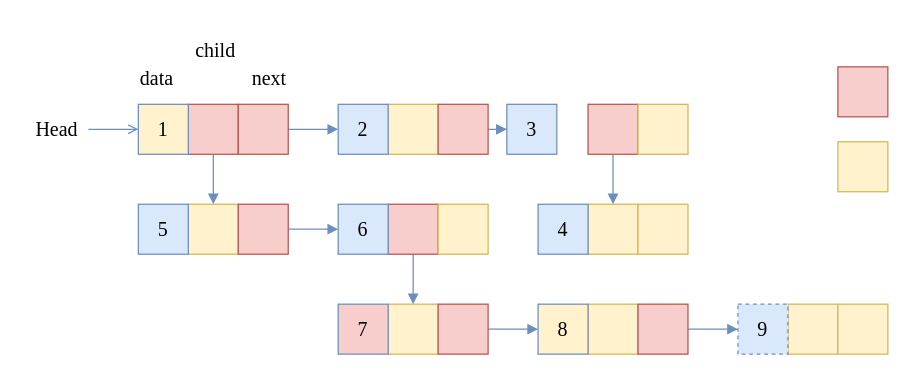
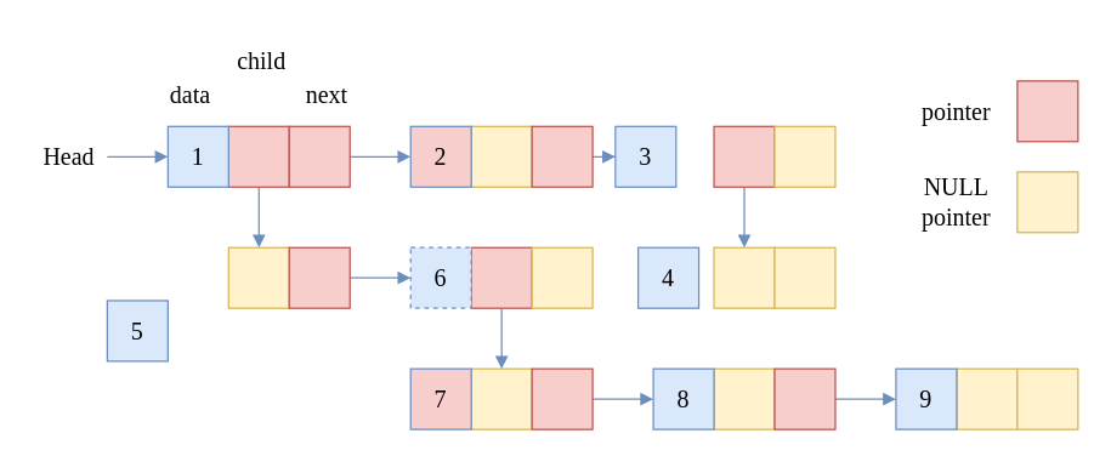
  <mxCell id="0" />
  <mxCell id="1" parent="0" />
  <mxCell id="2" value="child" style="text;html=1;align=center;verticalAlign=middle;whiteSpace=wrap;rounded=0;fontFamily=Ubuntu;fontSize=16;fontStyle=0;" parent="1" vertex="1"><mxGeometry x="147" y="20" width="50" height="40" as="geometry" /></mxCell>
  <mxCell id="3" style="edgeStyle=orthogonalEdgeStyle;rounded=1;orthogonalLoop=1;jettySize=auto;html=1;entryX=0.5;entryY=0;entryDx=0;entryDy=0;shadow=0;strokeColor=#6c8ebf;strokeWidth=1;fontFamily=Ubuntu;fontSize=14;fontStyle=0;endArrow=block;endFill=1;fillColor=#dae8fc;" edge="1" parent="1" source="4" target="19"><mxGeometry relative="1" as="geometry" /></mxCell>
  <mxCell id="4" value="" style="rounded=0;whiteSpace=wrap;html=1;shadow=0;strokeColor=#b85450;strokeWidth=1;fontFamily=Ubuntu;fontSize=16;fontStyle=0;fillColor=#f8cecc;" vertex="1" parent="1"><mxGeometry x="150" y="83" width="40" height="40" as="geometry" /></mxCell>
- <mxCell id="5" value="1" style="rounded=0;whiteSpace=wrap;html=1;shadow=0;strokeColor=#6c8ebf;strokeWidth=1;fontFamily=Ubuntu;fontSize=16;fontStyle=0;fillColor=#fff2cc;" vertex="1" parent="1"><mxGeometry x="110" y="83" width="40" height="40" as="geometry" /></mxCell>
+ <mxCell id="5" value="1" style="rounded=0;whiteSpace=wrap;html=1;shadow=0;strokeColor=#6c8ebf;strokeWidth=1;fontFamily=Ubuntu;fontSize=16;fontStyle=0;fillColor=#dae8fc;" vertex="1" parent="1"><mxGeometry x="110" y="83" width="40" height="40" as="geometry" /></mxCell>
  <mxCell id="6" style="edgeStyle=orthogonalEdgeStyle;rounded=1;orthogonalLoop=1;jettySize=auto;html=1;entryX=0;entryY=0.5;entryDx=0;entryDy=0;shadow=0;strokeColor=#6c8ebf;strokeWidth=1;fontFamily=Ubuntu;fontSize=14;fontStyle=0;endArrow=block;endFill=1;fillColor=#dae8fc;" edge="1" parent="1" source="7" target="9"><mxGeometry relative="1" as="geometry" /></mxCell>
  <mxCell id="7" value="" style="rounded=0;whiteSpace=wrap;html=1;shadow=0;strokeColor=#b85450;strokeWidth=1;fontFamily=Ubuntu;fontSize=16;fontStyle=0;fillColor=#f8cecc;" vertex="1" parent="1"><mxGeometry x="190" y="83" width="40" height="40" as="geometry" /></mxCell>
  <mxCell id="8" value="" style="rounded=0;whiteSpace=wrap;html=1;shadow=0;strokeColor=#d6b656;strokeWidth=1;fontFamily=Ubuntu;fontSize=16;fontStyle=0;fillColor=#fff2cc;" vertex="1" parent="1"><mxGeometry x="310" y="83" width="40" height="40" as="geometry" /></mxCell>
- <mxCell id="9" value="2" style="rounded=0;whiteSpace=wrap;html=1;shadow=0;strokeColor=#6c8ebf;strokeWidth=1;fontFamily=Ubuntu;fontSize=16;fontStyle=0;fillColor=#dae8fc;" vertex="1" parent="1"><mxGeometry x="270" y="83" width="40" height="40" as="geometry" /></mxCell>
+ <mxCell id="9" value="2" style="rounded=0;whiteSpace=wrap;html=1;shadow=0;strokeColor=#6c8ebf;strokeWidth=1;fontFamily=Ubuntu;fontSize=16;fontStyle=0;fillColor=#f8cecc;" vertex="1" parent="1"><mxGeometry x="270" y="83" width="40" height="40" as="geometry" /></mxCell>
  <mxCell id="10" style="edgeStyle=orthogonalEdgeStyle;rounded=1;orthogonalLoop=1;jettySize=auto;html=1;entryX=0;entryY=0.5;entryDx=0;entryDy=0;shadow=0;strokeColor=#6c8ebf;strokeWidth=1;fontFamily=Ubuntu;fontSize=14;fontStyle=0;endArrow=block;endFill=1;fillColor=#dae8fc;" edge="1" parent="1" source="11" target="14"><mxGeometry relative="1" as="geometry" /></mxCell>
  <mxCell id="11" value="" style="rounded=0;whiteSpace=wrap;html=1;shadow=0;strokeColor=#b85450;strokeWidth=1;fontFamily=Ubuntu;fontSize=16;fontStyle=0;fillColor=#f8cecc;" vertex="1" parent="1"><mxGeometry x="350" y="83" width="40" height="40" as="geometry" /></mxCell>
  <mxCell id="12" style="edgeStyle=orthogonalEdgeStyle;rounded=1;orthogonalLoop=1;jettySize=auto;html=1;entryX=0.5;entryY=0;entryDx=0;entryDy=0;shadow=0;strokeColor=#6c8ebf;strokeWidth=1;fontFamily=Ubuntu;fontSize=14;fontStyle=0;endArrow=block;endFill=1;fillColor=#dae8fc;" edge="1" parent="1" source="13" target="16"><mxGeometry relative="1" as="geometry" /></mxCell>
  <mxCell id="13" value="" style="rounded=0;whiteSpace=wrap;html=1;shadow=0;strokeColor=#b85450;strokeWidth=1;fontFamily=Ubuntu;fontSize=16;fontStyle=0;fillColor=#f8cecc;" vertex="1" parent="1"><mxGeometry x="470" y="83" width="40" height="40" as="geometry" /></mxCell>
  <mxCell id="14" value="3" style="rounded=0;whiteSpace=wrap;html=1;shadow=0;strokeColor=#6c8ebf;strokeWidth=1;fontFamily=Ubuntu;fontSize=16;fontStyle=0;fillColor=#dae8fc;" vertex="1" parent="1"><mxGeometry x="405" y="83" width="40" height="40" as="geometry" /></mxCell>
  <mxCell id="15" value="" style="rounded=0;whiteSpace=wrap;html=1;shadow=0;strokeColor=#d6b656;strokeWidth=1;fontFamily=Ubuntu;fontSize=16;fontStyle=0;fillColor=#fff2cc;" vertex="1" parent="1"><mxGeometry x="510" y="83" width="40" height="40" as="geometry" /></mxCell>
  <mxCell id="16" value="" style="rounded=0;whiteSpace=wrap;html=1;shadow=0;strokeColor=#d6b656;strokeWidth=1;fontFamily=Ubuntu;fontSize=16;fontStyle=0;fillColor=#fff2cc;" vertex="1" parent="1"><mxGeometry x="470" y="163" width="40" height="40" as="geometry" /></mxCell>
- <mxCell id="17" value="4" style="rounded=0;whiteSpace=wrap;html=1;shadow=0;strokeColor=#6c8ebf;strokeWidth=1;fontFamily=Ubuntu;fontSize=16;fontStyle=0;fillColor=#dae8fc;" vertex="1" parent="1"><mxGeometry x="430" y="163" width="40" height="40" as="geometry" /></mxCell>
+ <mxCell id="17" value="4" style="rounded=0;whiteSpace=wrap;html=1;shadow=0;strokeColor=#6c8ebf;strokeWidth=1;fontFamily=Ubuntu;fontSize=16;fontStyle=0;fillColor=#dae8fc;" vertex="1" parent="1"><mxGeometry x="420" y="163" width="40" height="40" as="geometry" /></mxCell>
  <mxCell id="18" value="" style="rounded=0;whiteSpace=wrap;html=1;shadow=0;strokeColor=#d6b656;strokeWidth=1;fontFamily=Ubuntu;fontSize=16;fontStyle=0;fillColor=#fff2cc;" vertex="1" parent="1"><mxGeometry x="510" y="163" width="40" height="40" as="geometry" /></mxCell>
  <mxCell id="19" value="" style="rounded=0;whiteSpace=wrap;html=1;shadow=0;strokeColor=#d6b656;strokeWidth=1;fontFamily=Ubuntu;fontSize=16;fontStyle=0;fillColor=#fff2cc;" vertex="1" parent="1"><mxGeometry x="150" y="163" width="40" height="40" as="geometry" /></mxCell>
- <mxCell id="20" value="5" style="rounded=0;whiteSpace=wrap;html=1;shadow=0;strokeColor=#6c8ebf;strokeWidth=1;fontFamily=Ubuntu;fontSize=16;fontStyle=0;fillColor=#dae8fc;" vertex="1" parent="1"><mxGeometry x="110" y="163" width="40" height="40" as="geometry" /></mxCell>
+ <mxCell id="20" value="5" style="rounded=0;whiteSpace=wrap;html=1;shadow=0;strokeColor=#6c8ebf;strokeWidth=1;fontFamily=Ubuntu;fontSize=16;fontStyle=0;fillColor=#dae8fc;" vertex="1" parent="1"><mxGeometry x="70" y="198" width="40" height="40" as="geometry" /></mxCell>
  <mxCell id="21" style="edgeStyle=orthogonalEdgeStyle;rounded=1;orthogonalLoop=1;jettySize=auto;html=1;shadow=0;strokeColor=#6c8ebf;strokeWidth=1;fontFamily=Ubuntu;fontSize=14;fontStyle=0;endArrow=block;endFill=1;fillColor=#dae8fc;" edge="1" parent="1" source="22" target="25"><mxGeometry relative="1" as="geometry" /></mxCell>
  <mxCell id="22" value="" style="rounded=0;whiteSpace=wrap;html=1;shadow=0;strokeColor=#b85450;strokeWidth=1;fontFamily=Ubuntu;fontSize=16;fontStyle=0;fillColor=#f8cecc;" vertex="1" parent="1"><mxGeometry x="190" y="163" width="40" height="40" as="geometry" /></mxCell>
  <mxCell id="23" style="edgeStyle=orthogonalEdgeStyle;rounded=1;orthogonalLoop=1;jettySize=auto;html=1;shadow=0;strokeColor=#6c8ebf;strokeWidth=1;fontFamily=Ubuntu;fontSize=14;fontStyle=0;endArrow=block;endFill=1;fillColor=#dae8fc;" edge="1" parent="1" source="24" target="27"><mxGeometry relative="1" as="geometry" /></mxCell>
  <mxCell id="24" value="" style="rounded=0;whiteSpace=wrap;html=1;shadow=0;strokeColor=#b85450;strokeWidth=1;fontFamily=Ubuntu;fontSize=16;fontStyle=0;fillColor=#f8cecc;" vertex="1" parent="1"><mxGeometry x="310" y="163" width="40" height="40" as="geometry" /></mxCell>
- <mxCell id="25" value="6" style="rounded=0;whiteSpace=wrap;html=1;shadow=0;strokeColor=#6c8ebf;strokeWidth=1;fontFamily=Ubuntu;fontSize=16;fontStyle=0;fillColor=#dae8fc;" vertex="1" parent="1"><mxGeometry x="270" y="163" width="40" height="40" as="geometry" /></mxCell>
+ <mxCell id="25" value="6" style="rounded=0;whiteSpace=wrap;html=1;shadow=0;strokeColor=#6c8ebf;strokeWidth=1;fontFamily=Ubuntu;fontSize=16;fontStyle=0;fillColor=#dae8fc;dashed=1;" vertex="1" parent="1"><mxGeometry x="270" y="163" width="40" height="40" as="geometry" /></mxCell>
  <mxCell id="26" value="" style="rounded=0;whiteSpace=wrap;html=1;shadow=0;strokeColor=#d6b656;strokeWidth=1;fontFamily=Ubuntu;fontSize=16;fontStyle=0;fillColor=#fff2cc;" vertex="1" parent="1"><mxGeometry x="350" y="163" width="40" height="40" as="geometry" /></mxCell>
  <mxCell id="27" value="" style="rounded=0;whiteSpace=wrap;html=1;shadow=0;strokeColor=#d6b656;strokeWidth=1;fontFamily=Ubuntu;fontSize=16;fontStyle=0;fillColor=#fff2cc;" vertex="1" parent="1"><mxGeometry x="310" y="243" width="40" height="40" as="geometry" /></mxCell>
  <mxCell id="28" value="7" style="rounded=0;whiteSpace=wrap;html=1;shadow=0;strokeColor=#6c8ebf;strokeWidth=1;fontFamily=Ubuntu;fontSize=16;fontStyle=0;fillColor=#f8cecc;" vertex="1" parent="1"><mxGeometry x="270" y="243" width="40" height="40" as="geometry" /></mxCell>
  <mxCell id="29" style="edgeStyle=orthogonalEdgeStyle;rounded=1;orthogonalLoop=1;jettySize=auto;html=1;entryX=0;entryY=0.5;entryDx=0;entryDy=0;shadow=0;strokeColor=#6c8ebf;strokeWidth=1;fontFamily=Ubuntu;fontSize=14;fontStyle=0;endArrow=block;endFill=1;fillColor=#dae8fc;" edge="1" parent="1" source="30" target="34"><mxGeometry relative="1" as="geometry" /></mxCell>
  <mxCell id="30" value="" style="rounded=0;whiteSpace=wrap;html=1;shadow=0;strokeColor=#b85450;strokeWidth=1;fontFamily=Ubuntu;fontSize=16;fontStyle=0;fillColor=#f8cecc;" vertex="1" parent="1"><mxGeometry x="350" y="243" width="40" height="40" as="geometry" /></mxCell>
  <mxCell id="31" value="next" style="text;html=1;align=center;verticalAlign=middle;whiteSpace=wrap;rounded=0;fontFamily=Ubuntu;fontSize=16;fontStyle=0;" vertex="1" parent="1"><mxGeometry x="195" y="42" width="40" height="40" as="geometry" /></mxCell>
  <mxCell id="32" value="data" style="text;html=1;align=center;verticalAlign=middle;whiteSpace=wrap;rounded=0;fontFamily=Ubuntu;fontSize=16;fontStyle=0;" vertex="1" parent="1"><mxGeometry x="100" y="42" width="50" height="40" as="geometry" /></mxCell>
  <mxCell id="33" value="" style="rounded=0;whiteSpace=wrap;html=1;shadow=0;strokeColor=#d6b656;strokeWidth=1;fontFamily=Ubuntu;fontSize=16;fontStyle=0;fillColor=#fff2cc;" vertex="1" parent="1"><mxGeometry x="470" y="243" width="40" height="40" as="geometry" /></mxCell>
- <mxCell id="34" value="8" style="rounded=0;whiteSpace=wrap;html=1;shadow=0;strokeColor=#6c8ebf;strokeWidth=1;fontFamily=Ubuntu;fontSize=16;fontStyle=0;fillColor=#fff2cc;" vertex="1" parent="1"><mxGeometry x="430" y="243" width="40" height="40" as="geometry" /></mxCell>
+ <mxCell id="34" value="8" style="rounded=0;whiteSpace=wrap;html=1;shadow=0;strokeColor=#6c8ebf;strokeWidth=1;fontFamily=Ubuntu;fontSize=16;fontStyle=0;fillColor=#dae8fc;" vertex="1" parent="1"><mxGeometry x="430" y="243" width="40" height="40" as="geometry" /></mxCell>
  <mxCell id="35" style="edgeStyle=orthogonalEdgeStyle;rounded=1;orthogonalLoop=1;jettySize=auto;html=1;entryX=0;entryY=0.5;entryDx=0;entryDy=0;shadow=0;strokeColor=#6c8ebf;strokeWidth=1;fontFamily=Ubuntu;fontSize=14;fontStyle=0;endArrow=block;endFill=1;fillColor=#dae8fc;" edge="1" parent="1" source="36" target="38"><mxGeometry relative="1" as="geometry" /></mxCell>
  <mxCell id="36" value="" style="rounded=0;whiteSpace=wrap;html=1;shadow=0;strokeColor=#b85450;strokeWidth=1;fontFamily=Ubuntu;fontSize=16;fontStyle=0;fillColor=#f8cecc;" vertex="1" parent="1"><mxGeometry x="510" y="243" width="40" height="40" as="geometry" /></mxCell>
  <mxCell id="37" value="" style="rounded=0;whiteSpace=wrap;html=1;shadow=0;strokeColor=#d6b656;strokeWidth=1;fontFamily=Ubuntu;fontSize=16;fontStyle=0;fillColor=#fff2cc;" vertex="1" parent="1"><mxGeometry x="630" y="243" width="40" height="40" as="geometry" /></mxCell>
- <mxCell id="38" value="9" style="rounded=0;whiteSpace=wrap;html=1;shadow=0;strokeColor=#6c8ebf;strokeWidth=1;fontFamily=Ubuntu;fontSize=16;fontStyle=0;fillColor=#dae8fc;dashed=1;" vertex="1" parent="1"><mxGeometry x="590" y="243" width="40" height="40" as="geometry" /></mxCell>
+ <mxCell id="38" value="9" style="rounded=0;whiteSpace=wrap;html=1;shadow=0;strokeColor=#6c8ebf;strokeWidth=1;fontFamily=Ubuntu;fontSize=16;fontStyle=0;fillColor=#dae8fc;" vertex="1" parent="1"><mxGeometry x="590" y="243" width="40" height="40" as="geometry" /></mxCell>
  <mxCell id="39" value="" style="rounded=0;whiteSpace=wrap;html=1;shadow=0;strokeColor=#d6b656;strokeWidth=1;fontFamily=Ubuntu;fontSize=16;fontStyle=0;fillColor=#fff2cc;" vertex="1" parent="1"><mxGeometry x="670" y="243" width="40" height="40" as="geometry" /></mxCell>
  <mxCell id="40" value="" style="rounded=0;whiteSpace=wrap;html=1;shadow=0;strokeColor=#b85450;strokeWidth=1;fontFamily=Ubuntu;fontSize=16;fontStyle=0;fillColor=#f8cecc;" vertex="1" parent="1"><mxGeometry x="670" y="53" width="40" height="40" as="geometry" /></mxCell>
  <mxCell id="41" value="" style="rounded=0;whiteSpace=wrap;html=1;shadow=0;strokeColor=#d6b656;strokeWidth=1;fontFamily=Ubuntu;fontSize=16;fontStyle=0;fillColor=#fff2cc;" vertex="1" parent="1"><mxGeometry x="670" y="113" width="40" height="40" as="geometry" /></mxCell>
- <mxCell id="44" style="edgeStyle=orthogonalEdgeStyle;rounded=1;orthogonalLoop=1;jettySize=auto;html=1;shadow=0;strokeColor=#6c8ebf;strokeWidth=1;fontFamily=Ubuntu;fontSize=14;fontStyle=0;endArrow=open;endFill=1;fillColor=#dae8fc;" edge="1" parent="1" source="45" target="5"><mxGeometry relative="1" as="geometry" /></mxCell>
+ <mxCell id="42" value="pointer" style="text;html=1;align=center;verticalAlign=middle;whiteSpace=wrap;rounded=0;fontFamily=Ubuntu;fontSize=16;fontStyle=0;" vertex="1" parent="1"><mxGeometry x="590" y="53" width="80" height="40" as="geometry" /></mxCell>
+ <mxCell id="43" value="NULL pointer" style="text;html=1;align=center;verticalAlign=middle;whiteSpace=wrap;rounded=0;fontFamily=Ubuntu;fontSize=16;fontStyle=0;" vertex="1" parent="1"><mxGeometry x="590" y="113" width="80" height="40" as="geometry" /></mxCell>
+ <mxCell id="44" style="edgeStyle=orthogonalEdgeStyle;rounded=1;orthogonalLoop=1;jettySize=auto;html=1;shadow=0;strokeColor=#6c8ebf;strokeWidth=1;fontFamily=Ubuntu;fontSize=14;fontStyle=0;endArrow=block;endFill=1;fillColor=#dae8fc;" edge="1" parent="1" source="45" target="5"><mxGeometry relative="1" as="geometry" /></mxCell>
  <mxCell id="45" value="Head" style="text;html=1;align=center;verticalAlign=middle;whiteSpace=wrap;rounded=0;fontFamily=Ubuntu;fontSize=16;fontStyle=0;" vertex="1" parent="1"><mxGeometry x="20" y="83" width="50" height="40" as="geometry" /></mxCell>
